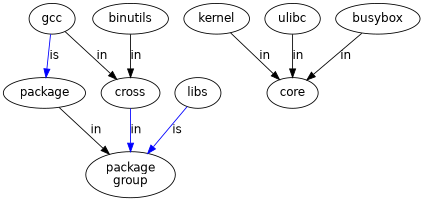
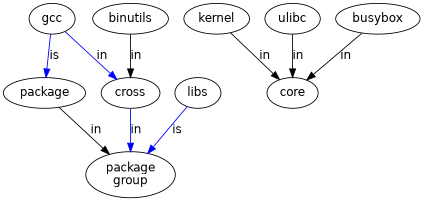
  digraph {
    fontname="DejaVu Sans"
    node [fontname="DejaVu Sans"]
    edge [fontname="DejaVu Sans"]
    n1 [label="package\ngroup"]
    package
    cross
    libs
    gcc
    binutils
    kernel
    core
    ulibc
    busybox
    package -> n1 [label=in]
    cross -> n1 [color=blue label=in]
    libs -> n1 [color=blue label=is]
    gcc -> package [color=blue label=is]
-   gcc -> cross [label=in]
+   gcc -> cross [label=in color=blue]
    binutils -> cross [label=in]
    kernel -> core [label=in]
    ulibc -> core [label=in]
    busybox -> core [label=in]
  }
